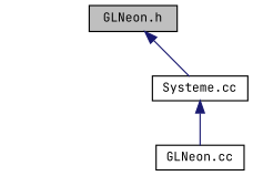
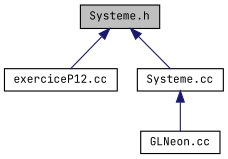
  digraph {
    fontname="JetBrains Mono"
    node [color=black fillcolor=white fontname="JetBrains Mono" fontsize=10 shape=record style=filled]
    edge [color=midnightblue dir=back fontname="JetBrains Mono" fontsize=10 labelfontname=Helvetica labelfontsize=10 style=solid]
-   n1 [fillcolor=grey75 fontcolor=black height=0.2 label="GLNeon.h" width=0.4]
+   n1 [fillcolor=grey75 fontcolor=black height=0.2 label="Systeme.h" width=0.4]
+   n2 [height=0.2 label="exerciceP12.cc" width=0.4]
    n3 [height=0.2 label="Systeme.cc" width=0.4]
    n4 [height=0.2 label="GLNeon.cc" width=0.4]
+   n1 -> n2
    n1 -> n3
    n3 -> n4
  }
